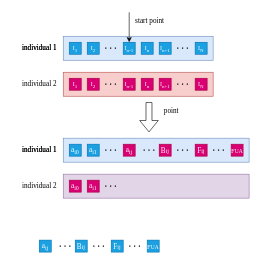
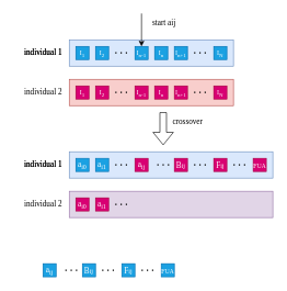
  <mxCell id="0" />
  <mxCell id="1" parent="0" />
  <mxCell id="2" value="" style="rounded=0;whiteSpace=wrap;html=1;fillColor=#dae8fc;strokeColor=#6c8ebf;" vertex="1" parent="1"><mxGeometry x="105" y="60" width="250" height="40" as="geometry" /></mxCell>
  <mxCell id="3" value="&lt;font face=&quot;Comic Sans MS&quot;&gt;individual 1&lt;/font&gt;" style="text;html=1;align=center;verticalAlign=middle;resizable=0;points=[];autosize=1;strokeColor=none;fillColor=none;" vertex="1" parent="1"><mxGeometry x="25" y="65" width="80" height="30" as="geometry" /></mxCell>
  <mxCell id="4" value="&lt;font style=&quot;font-size: 10px;&quot; face=&quot;Comic Sans MS&quot;&gt;I&lt;sub&gt;1&lt;/sub&gt;&lt;/font&gt;" style="whiteSpace=wrap;html=1;aspect=fixed;fillColor=#1ba1e2;fontColor=#ffffff;strokeColor=#006EAF;" vertex="1" parent="1"><mxGeometry x="115" y="70" width="20" height="20" as="geometry" /></mxCell>
  <mxCell id="5" value="" style="endArrow=none;dashed=1;html=1;dashPattern=1 3;strokeWidth=2;rounded=0;" edge="1" parent="1"><mxGeometry width="50" height="50" relative="1" as="geometry"><mxPoint x="175" y="79.8" as="sourcePoint" /><mxPoint x="195" y="79.8" as="targetPoint" /></mxGeometry></mxCell>
  <mxCell id="6" value="" style="endArrow=none;dashed=1;html=1;dashPattern=1 3;strokeWidth=2;rounded=0;" edge="1" parent="1"><mxGeometry width="50" height="50" relative="1" as="geometry"><mxPoint x="295" y="79.88" as="sourcePoint" /><mxPoint x="315" y="79.88" as="targetPoint" /></mxGeometry></mxCell>
  <mxCell id="7" value="&lt;font face=&quot;Comic Sans MS&quot;&gt;individual 2&lt;/font&gt;" style="text;html=1;align=center;verticalAlign=middle;resizable=0;points=[];autosize=1;strokeColor=none;fillColor=none;" vertex="1" parent="1"><mxGeometry x="20" y="125" width="90" height="30" as="geometry" /></mxCell>
  <mxCell id="8" value="&lt;font face=&quot;Comic Sans MS&quot;&gt;individual 1&lt;/font&gt;" style="text;html=1;align=center;verticalAlign=middle;resizable=0;points=[];autosize=1;strokeColor=none;fillColor=none;" vertex="1" parent="1"><mxGeometry x="25" y="65" width="80" height="30" as="geometry" /></mxCell>
- <mxCell id="9" value="&lt;font face=&quot;Comic Sans MS&quot;&gt;start point&lt;/font&gt;" style="text;html=1;align=center;verticalAlign=middle;resizable=0;points=[];autosize=1;strokeColor=none;fillColor=none;" vertex="1" parent="1"><mxGeometry x="209" y="20" width="80" height="30" as="geometry" /></mxCell>
+ <mxCell id="9" value="&lt;font face=&quot;Comic Sans MS&quot;&gt;start aij&lt;/font&gt;" style="text;html=1;align=center;verticalAlign=middle;resizable=0;points=[];autosize=1;strokeColor=none;fillColor=none;" vertex="1" parent="1"><mxGeometry x="209" y="20" width="80" height="30" as="geometry" /></mxCell>
  <mxCell id="10" value="" style="endArrow=classic;html=1;rounded=0;" edge="1" parent="1"><mxGeometry width="50" height="50" relative="1" as="geometry"><mxPoint x="215" y="20" as="sourcePoint" /><mxPoint x="215" y="70" as="targetPoint" /></mxGeometry></mxCell>
  <mxCell id="11" value="" style="shape=flexArrow;endArrow=classic;html=1;rounded=0;" edge="1" parent="1"><mxGeometry width="50" height="50" relative="1" as="geometry"><mxPoint x="248" y="170" as="sourcePoint" /><mxPoint x="248" y="220" as="targetPoint" /></mxGeometry></mxCell>
- <mxCell id="12" value="&lt;font face=&quot;Comic Sans MS&quot;&gt;point&lt;/font&gt;" style="text;html=1;align=center;verticalAlign=middle;resizable=0;points=[];autosize=1;strokeColor=none;fillColor=none;" vertex="1" parent="1"><mxGeometry x="245" y="170" width="80" height="30" as="geometry" /></mxCell>
+ <mxCell id="12" value="&lt;font face=&quot;Comic Sans MS&quot;&gt;crossover&lt;/font&gt;" style="text;html=1;align=center;verticalAlign=middle;resizable=0;points=[];autosize=1;strokeColor=none;fillColor=none;" vertex="1" parent="1"><mxGeometry x="245" y="170" width="80" height="30" as="geometry" /></mxCell>
  <mxCell id="13" value="" style="rounded=0;whiteSpace=wrap;html=1;fillColor=#dae8fc;strokeColor=#6c8ebf;" vertex="1" parent="1"><mxGeometry x="105" y="230" width="310" height="40" as="geometry" /></mxCell>
  <mxCell id="14" value="&lt;font face=&quot;Comic Sans MS&quot;&gt;individual 1&lt;/font&gt;" style="text;html=1;align=center;verticalAlign=middle;resizable=0;points=[];autosize=1;strokeColor=none;fillColor=none;" vertex="1" parent="1"><mxGeometry x="25" y="235" width="80" height="30" as="geometry" /></mxCell>
  <mxCell id="15" value="&lt;font face=&quot;Comic Sans MS&quot;&gt;a&lt;sub&gt;i0&lt;/sub&gt;&lt;/font&gt;" style="whiteSpace=wrap;html=1;aspect=fixed;fillColor=#1ba1e2;fontColor=#ffffff;strokeColor=#006EAF;" vertex="1" parent="1"><mxGeometry x="115" y="240" width="20" height="20" as="geometry" /></mxCell>
  <mxCell id="16" value="&lt;font face=&quot;Comic Sans MS&quot;&gt;a&lt;sub&gt;i1&lt;/sub&gt;&lt;/font&gt;" style="whiteSpace=wrap;html=1;aspect=fixed;fillColor=#1ba1e2;fontColor=#ffffff;strokeColor=#006EAF;" vertex="1" parent="1"><mxGeometry x="145" y="240" width="20" height="20" as="geometry" /></mxCell>
  <mxCell id="17" value="" style="endArrow=none;dashed=1;html=1;dashPattern=1 3;strokeWidth=2;rounded=0;" edge="1" parent="1"><mxGeometry width="50" height="50" relative="1" as="geometry"><mxPoint x="175" y="249.8" as="sourcePoint" /><mxPoint x="195" y="249.8" as="targetPoint" /></mxGeometry></mxCell>
  <mxCell id="18" value="" style="rounded=0;whiteSpace=wrap;html=1;fillColor=#e1d5e7;strokeColor=#9673a6;" vertex="1" parent="1"><mxGeometry x="105" y="290" width="310" height="40" as="geometry" /></mxCell>
  <mxCell id="19" value="&lt;font face=&quot;Comic Sans MS&quot;&gt;individual 2&lt;/font&gt;" style="text;html=1;align=center;verticalAlign=middle;resizable=0;points=[];autosize=1;strokeColor=none;fillColor=none;" vertex="1" parent="1"><mxGeometry x="20" y="295" width="90" height="30" as="geometry" /></mxCell>
  <mxCell id="20" value="&lt;font face=&quot;Comic Sans MS&quot;&gt;a&lt;sub&gt;i0&lt;/sub&gt;&lt;/font&gt;" style="whiteSpace=wrap;html=1;aspect=fixed;fillColor=#d80073;fontColor=#ffffff;strokeColor=#A50040;" vertex="1" parent="1"><mxGeometry x="115" y="300" width="20" height="20" as="geometry" /></mxCell>
  <mxCell id="21" value="&lt;font face=&quot;Comic Sans MS&quot;&gt;a&lt;sub&gt;i1&lt;/sub&gt;&lt;/font&gt;" style="whiteSpace=wrap;html=1;aspect=fixed;fillColor=#d80073;fontColor=#ffffff;strokeColor=#A50040;" vertex="1" parent="1"><mxGeometry x="145" y="300" width="20" height="20" as="geometry" /></mxCell>
  <mxCell id="22" value="" style="endArrow=none;dashed=1;html=1;dashPattern=1 3;strokeWidth=2;rounded=0;" edge="1" parent="1"><mxGeometry width="50" height="50" relative="1" as="geometry"><mxPoint x="175" y="309.8" as="sourcePoint" /><mxPoint x="195" y="309.8" as="targetPoint" /></mxGeometry></mxCell>
  <mxCell id="23" value="&lt;font face=&quot;Comic Sans MS&quot;&gt;individual 1&lt;/font&gt;" style="text;html=1;align=center;verticalAlign=middle;resizable=0;points=[];autosize=1;strokeColor=none;fillColor=none;" vertex="1" parent="1"><mxGeometry x="25" y="235" width="80" height="30" as="geometry" /></mxCell>
  <mxCell id="24" value="&lt;font face=&quot;Comic Sans MS&quot;&gt;a&lt;sub&gt;ij&lt;/sub&gt;&lt;/font&gt;" style="whiteSpace=wrap;html=1;aspect=fixed;fillColor=#1ba1e2;fontColor=#ffffff;strokeColor=#006EAF;" vertex="1" parent="1"><mxGeometry x="65" y="400" width="20" height="20" as="geometry" /></mxCell>
  <mxCell id="25" value="" style="endArrow=none;dashed=1;html=1;dashPattern=1 3;strokeWidth=2;rounded=0;" edge="1" parent="1"><mxGeometry width="50" height="50" relative="1" as="geometry"><mxPoint x="99" y="409.86" as="sourcePoint" /><mxPoint x="119" y="409.86" as="targetPoint" /></mxGeometry></mxCell>
  <mxCell id="26" value="&lt;font face=&quot;Comic Sans MS&quot;&gt;&lt;sub&gt;&lt;span style=&quot;font-size: 12px;&quot;&gt;B&lt;/span&gt;ij&lt;/sub&gt;&lt;/font&gt;" style="whiteSpace=wrap;html=1;aspect=fixed;fillColor=#1ba1e2;fontColor=#ffffff;strokeColor=#006EAF;" vertex="1" parent="1"><mxGeometry x="125" y="400" width="20" height="20" as="geometry" /></mxCell>
  <mxCell id="27" value="&lt;font face=&quot;Comic Sans MS&quot;&gt;&lt;sub&gt;&lt;span style=&quot;font-size: 12px;&quot;&gt;F&lt;/span&gt;ij&lt;/sub&gt;&lt;/font&gt;" style="whiteSpace=wrap;html=1;aspect=fixed;fillColor=#1ba1e2;fontColor=#ffffff;strokeColor=#006EAF;" vertex="1" parent="1"><mxGeometry x="185" y="400" width="20" height="20" as="geometry" /></mxCell>
  <mxCell id="28" value="" style="endArrow=none;dashed=1;html=1;dashPattern=1 3;strokeWidth=2;rounded=0;" edge="1" parent="1"><mxGeometry width="50" height="50" relative="1" as="geometry"><mxPoint x="155" y="409.92" as="sourcePoint" /><mxPoint x="175" y="409.92" as="targetPoint" /></mxGeometry></mxCell>
  <mxCell id="29" value="" style="endArrow=none;dashed=1;html=1;dashPattern=1 3;strokeWidth=2;rounded=0;" edge="1" parent="1"><mxGeometry width="50" height="50" relative="1" as="geometry"><mxPoint x="215" y="409.88" as="sourcePoint" /><mxPoint x="235" y="409.88" as="targetPoint" /></mxGeometry></mxCell>
  <mxCell id="30" value="&lt;font style=&quot;font-size: 11px;&quot; face=&quot;Comic Sans MS&quot;&gt;&lt;sub&gt;&lt;span style=&quot;font-size: 11px;&quot;&gt;F&lt;/span&gt;UA&lt;/sub&gt;&lt;/font&gt;" style="whiteSpace=wrap;html=1;aspect=fixed;fillColor=#1ba1e2;fontColor=#ffffff;strokeColor=#006EAF;" vertex="1" parent="1"><mxGeometry x="245" y="400" width="20" height="20" as="geometry" /></mxCell>
  <mxCell id="31" value="&lt;font face=&quot;Comic Sans MS&quot;&gt;a&lt;sub&gt;ij&lt;/sub&gt;&lt;/font&gt;" style="whiteSpace=wrap;html=1;aspect=fixed;fillColor=#d80073;fontColor=#ffffff;strokeColor=#A50040;" vertex="1" parent="1"><mxGeometry x="205" y="240" width="20" height="20" as="geometry" /></mxCell>
  <mxCell id="32" value="" style="endArrow=none;dashed=1;html=1;dashPattern=1 3;strokeWidth=2;rounded=0;" edge="1" parent="1"><mxGeometry width="50" height="50" relative="1" as="geometry"><mxPoint x="239" y="249.86" as="sourcePoint" /><mxPoint x="259" y="249.86" as="targetPoint" /></mxGeometry></mxCell>
  <mxCell id="33" value="&lt;font face=&quot;Comic Sans MS&quot;&gt;&lt;sub&gt;&lt;span style=&quot;font-size: 12px;&quot;&gt;B&lt;/span&gt;ij&lt;/sub&gt;&lt;/font&gt;" style="whiteSpace=wrap;html=1;aspect=fixed;fillColor=#d80073;fontColor=#ffffff;strokeColor=#A50040;" vertex="1" parent="1"><mxGeometry x="265" y="240" width="20" height="20" as="geometry" /></mxCell>
  <mxCell id="34" value="&lt;font face=&quot;Comic Sans MS&quot;&gt;&lt;sub&gt;&lt;span style=&quot;font-size: 12px;&quot;&gt;F&lt;/span&gt;ij&lt;/sub&gt;&lt;/font&gt;" style="whiteSpace=wrap;html=1;aspect=fixed;fillColor=#d80073;fontColor=#ffffff;strokeColor=#A50040;" vertex="1" parent="1"><mxGeometry x="325" y="240" width="20" height="20" as="geometry" /></mxCell>
  <mxCell id="35" value="" style="endArrow=none;dashed=1;html=1;dashPattern=1 3;strokeWidth=2;rounded=0;" edge="1" parent="1"><mxGeometry width="50" height="50" relative="1" as="geometry"><mxPoint x="295" y="249.92" as="sourcePoint" /><mxPoint x="315" y="249.92" as="targetPoint" /></mxGeometry></mxCell>
  <mxCell id="36" value="" style="endArrow=none;dashed=1;html=1;dashPattern=1 3;strokeWidth=2;rounded=0;" edge="1" parent="1"><mxGeometry width="50" height="50" relative="1" as="geometry"><mxPoint x="355" y="249.88" as="sourcePoint" /><mxPoint x="375" y="249.88" as="targetPoint" /></mxGeometry></mxCell>
  <mxCell id="37" value="&lt;font style=&quot;font-size: 11px;&quot; face=&quot;Comic Sans MS&quot;&gt;&lt;sub&gt;&lt;span style=&quot;font-size: 11px;&quot;&gt;F&lt;/span&gt;UA&lt;/sub&gt;&lt;/font&gt;" style="whiteSpace=wrap;html=1;aspect=fixed;fillColor=#d80073;fontColor=#ffffff;strokeColor=#A50040;" vertex="1" parent="1"><mxGeometry x="385" y="240" width="20" height="20" as="geometry" /></mxCell>
  <mxCell id="38" value="&lt;font style=&quot;font-size: 10px;&quot; face=&quot;Comic Sans MS&quot;&gt;I&lt;sub&gt;2&lt;/sub&gt;&lt;/font&gt;" style="whiteSpace=wrap;html=1;aspect=fixed;fillColor=#1ba1e2;fontColor=#ffffff;strokeColor=#006EAF;" vertex="1" parent="1"><mxGeometry x="145" y="70" width="20" height="20" as="geometry" /></mxCell>
  <mxCell id="39" value="&lt;font style=&quot;font-size: 10px;&quot; face=&quot;Comic Sans MS&quot;&gt;I&lt;sub&gt;n+1&lt;/sub&gt;&lt;/font&gt;" style="whiteSpace=wrap;html=1;aspect=fixed;fillColor=#1ba1e2;fontColor=#ffffff;strokeColor=#006EAF;" vertex="1" parent="1"><mxGeometry x="265" y="70" width="20" height="20" as="geometry" /></mxCell>
  <mxCell id="40" value="&lt;font style=&quot;font-size: 10px;&quot; face=&quot;Comic Sans MS&quot;&gt;I&lt;sub&gt;n&lt;/sub&gt;&lt;/font&gt;" style="whiteSpace=wrap;html=1;aspect=fixed;fillColor=#1ba1e2;fontColor=#ffffff;strokeColor=#006EAF;" vertex="1" parent="1"><mxGeometry x="235" y="70" width="20" height="20" as="geometry" /></mxCell>
  <mxCell id="41" value="&lt;font style=&quot;font-size: 10px;&quot; face=&quot;Comic Sans MS&quot;&gt;I&lt;sub&gt;n-1&lt;/sub&gt;&lt;/font&gt;" style="whiteSpace=wrap;html=1;aspect=fixed;fillColor=#1ba1e2;fontColor=#ffffff;strokeColor=#006EAF;" vertex="1" parent="1"><mxGeometry x="205" y="70" width="20" height="20" as="geometry" /></mxCell>
  <mxCell id="42" value="&lt;font style=&quot;font-size: 10px;&quot; face=&quot;Comic Sans MS&quot;&gt;I&lt;sub&gt;N&lt;/sub&gt;&lt;/font&gt;" style="whiteSpace=wrap;html=1;aspect=fixed;fillColor=#1ba1e2;fontColor=#ffffff;strokeColor=#006EAF;" vertex="1" parent="1"><mxGeometry x="325" y="70" width="20" height="20" as="geometry" /></mxCell>
  <mxCell id="43" value="" style="rounded=0;whiteSpace=wrap;html=1;fillColor=#f8cecc;strokeColor=#b85450;" vertex="1" parent="1"><mxGeometry x="105" y="120" width="250" height="40" as="geometry" /></mxCell>
  <mxCell id="44" value="&lt;font style=&quot;font-size: 10px;&quot; face=&quot;Comic Sans MS&quot;&gt;I&lt;sub&gt;1&lt;/sub&gt;&lt;/font&gt;" style="whiteSpace=wrap;html=1;aspect=fixed;fillColor=#d80073;fontColor=#ffffff;strokeColor=#A50040;" vertex="1" parent="1"><mxGeometry x="115" y="130" width="20" height="20" as="geometry" /></mxCell>
  <mxCell id="45" value="" style="endArrow=none;dashed=1;html=1;dashPattern=1 3;strokeWidth=2;rounded=0;" edge="1" parent="1"><mxGeometry width="50" height="50" relative="1" as="geometry"><mxPoint x="175" y="139.8" as="sourcePoint" /><mxPoint x="195" y="139.8" as="targetPoint" /></mxGeometry></mxCell>
  <mxCell id="46" value="" style="endArrow=none;dashed=1;html=1;dashPattern=1 3;strokeWidth=2;rounded=0;" edge="1" parent="1"><mxGeometry width="50" height="50" relative="1" as="geometry"><mxPoint x="295" y="139.88" as="sourcePoint" /><mxPoint x="315" y="139.88" as="targetPoint" /></mxGeometry></mxCell>
  <mxCell id="47" value="&lt;font style=&quot;font-size: 10px;&quot; face=&quot;Comic Sans MS&quot;&gt;I&lt;sub&gt;2&lt;/sub&gt;&lt;/font&gt;" style="whiteSpace=wrap;html=1;aspect=fixed;fillColor=#d80073;fontColor=#ffffff;strokeColor=#A50040;" vertex="1" parent="1"><mxGeometry x="145" y="130" width="20" height="20" as="geometry" /></mxCell>
  <mxCell id="48" value="&lt;font style=&quot;font-size: 10px;&quot; face=&quot;Comic Sans MS&quot;&gt;I&lt;sub&gt;n+1&lt;/sub&gt;&lt;/font&gt;" style="whiteSpace=wrap;html=1;aspect=fixed;fillColor=#d80073;fontColor=#ffffff;strokeColor=#A50040;" vertex="1" parent="1"><mxGeometry x="265" y="130" width="20" height="20" as="geometry" /></mxCell>
  <mxCell id="49" value="&lt;font style=&quot;font-size: 10px;&quot; face=&quot;Comic Sans MS&quot;&gt;I&lt;sub&gt;n&lt;/sub&gt;&lt;/font&gt;" style="whiteSpace=wrap;html=1;aspect=fixed;fillColor=#d80073;fontColor=#ffffff;strokeColor=#A50040;" vertex="1" parent="1"><mxGeometry x="235" y="130" width="20" height="20" as="geometry" /></mxCell>
  <mxCell id="50" value="&lt;font style=&quot;font-size: 10px;&quot; face=&quot;Comic Sans MS&quot;&gt;I&lt;sub&gt;n-1&lt;/sub&gt;&lt;/font&gt;" style="whiteSpace=wrap;html=1;aspect=fixed;fillColor=#d80073;fontColor=#ffffff;strokeColor=#A50040;" vertex="1" parent="1"><mxGeometry x="205" y="130" width="20" height="20" as="geometry" /></mxCell>
  <mxCell id="51" value="&lt;font style=&quot;font-size: 10px;&quot; face=&quot;Comic Sans MS&quot;&gt;I&lt;sub&gt;N&lt;/sub&gt;&lt;/font&gt;" style="whiteSpace=wrap;html=1;aspect=fixed;fillColor=#d80073;fontColor=#ffffff;strokeColor=#A50040;" vertex="1" parent="1"><mxGeometry x="325" y="130" width="20" height="20" as="geometry" /></mxCell>
